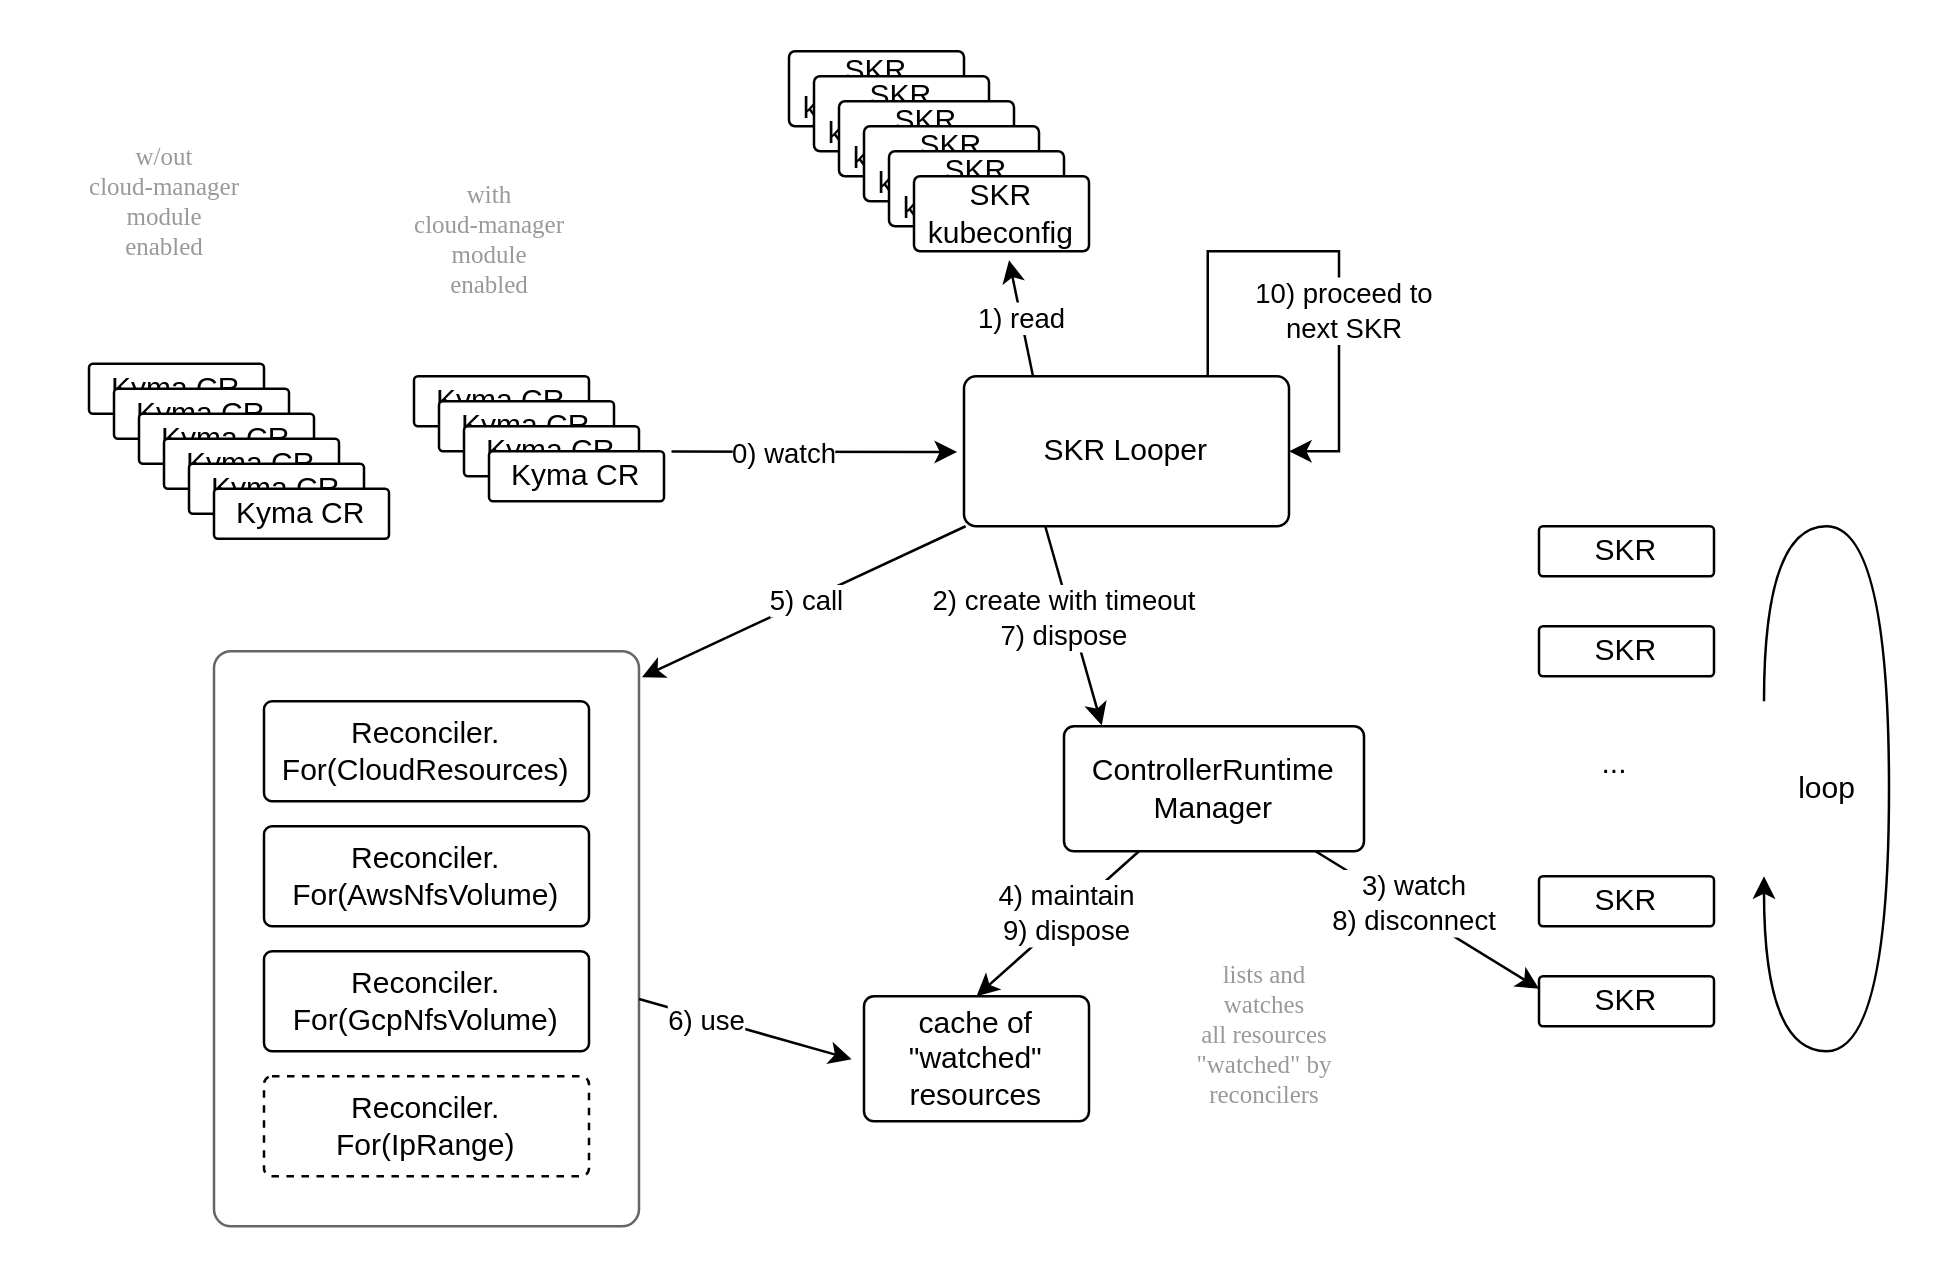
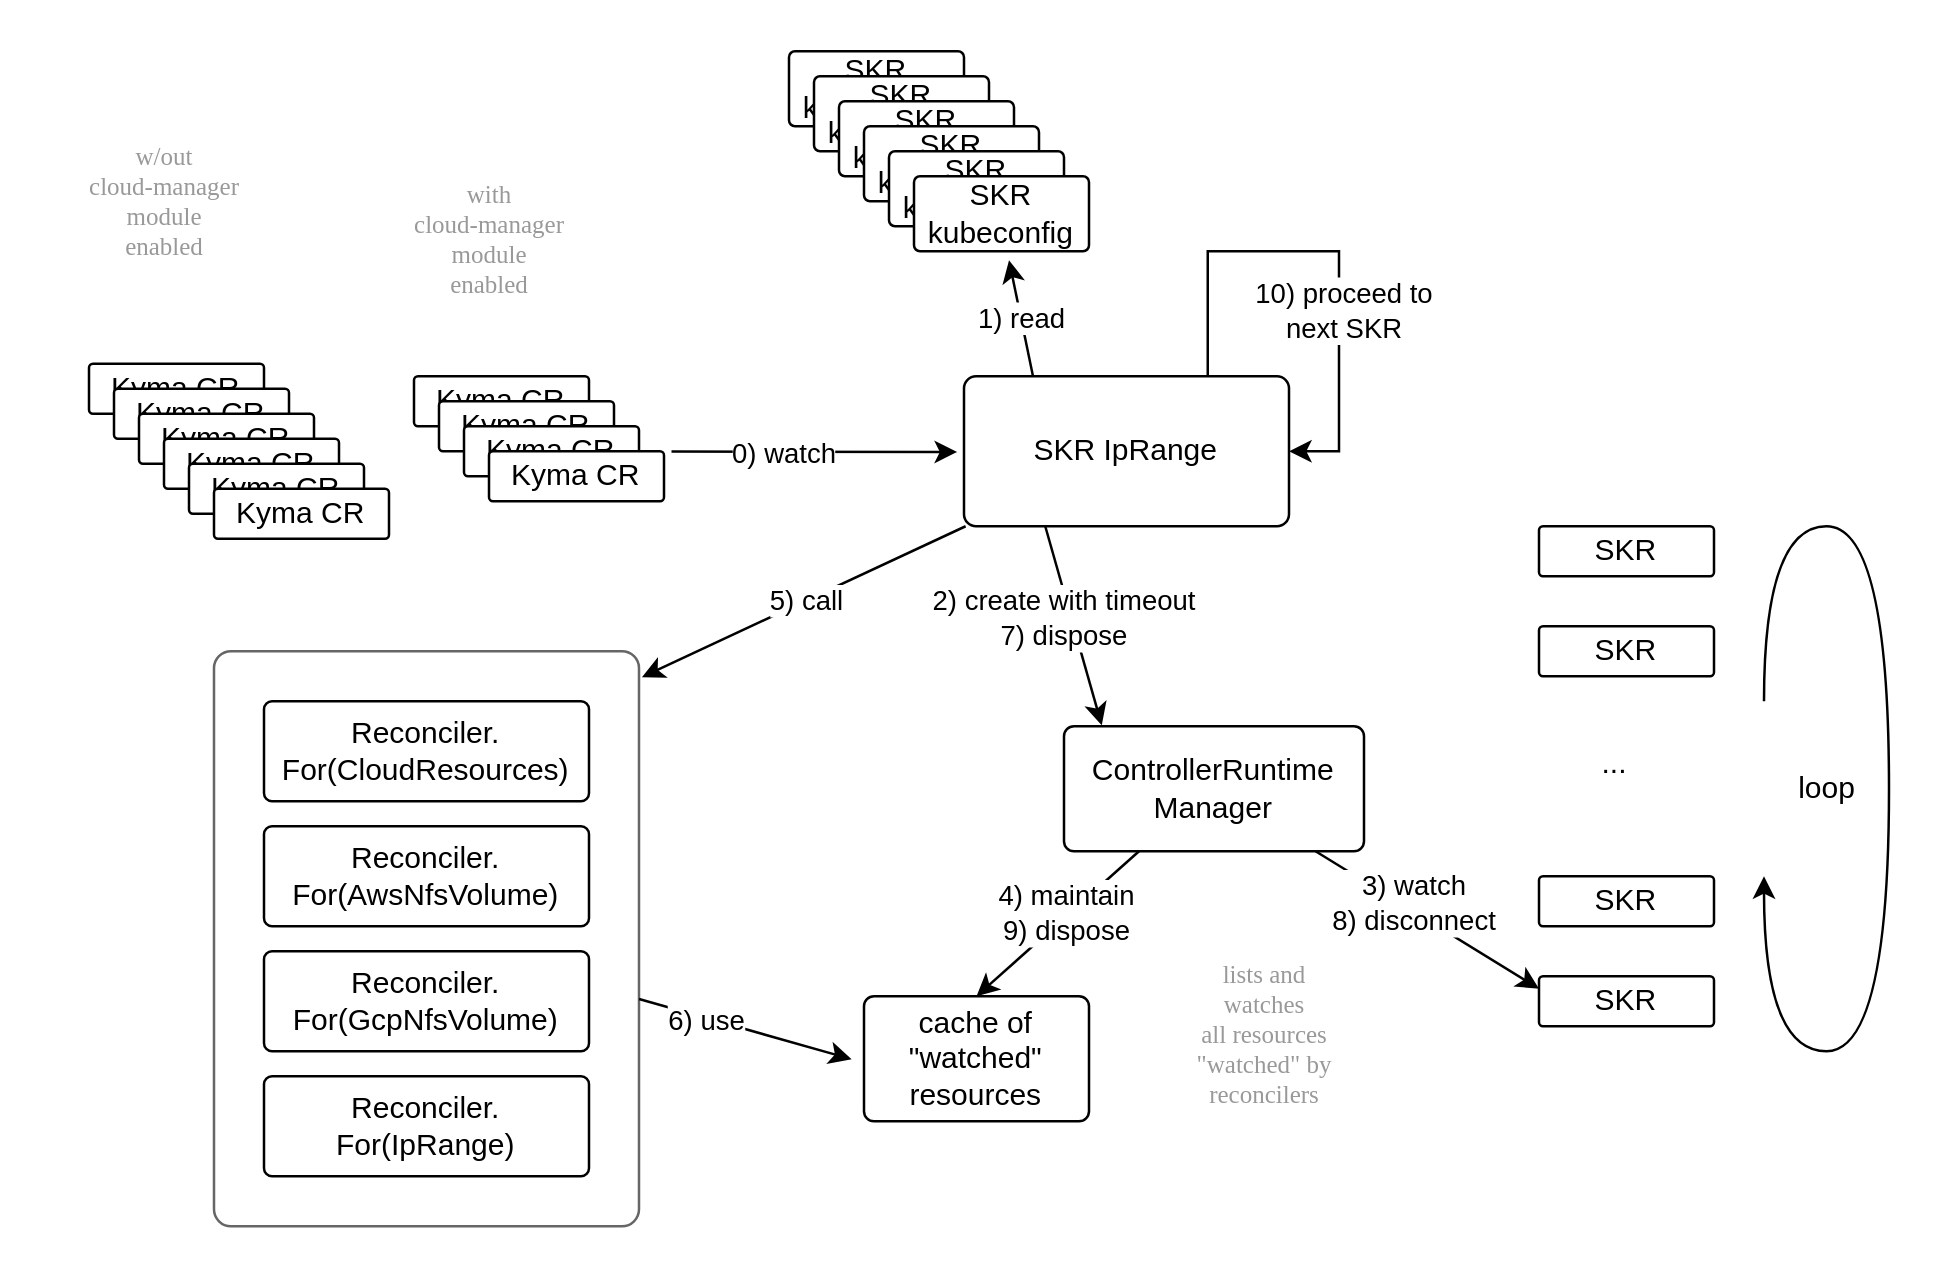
  <mxCell id="0" />
  <mxCell id="1" parent="0" />
  <mxCell id="2" style="rounded=0;orthogonalLoop=1;jettySize=auto;html=1;entryX=0.126;entryY=-0.007;entryDx=0;entryDy=0;exitX=0.25;exitY=1;exitDx=0;exitDy=0;entryPerimeter=0;" edge="1" parent="1" source="4" target="38"><mxGeometry relative="1" as="geometry" /></mxCell>
  <mxCell id="3" value="2) create with timeout&lt;br&gt;7) dispose" style="edgeLabel;html=1;align=center;verticalAlign=middle;resizable=0;points=[];" vertex="1" connectable="0" parent="2"><mxGeometry x="-0.114" y="-3" relative="1" as="geometry"><mxPoint as="offset" /></mxGeometry></mxCell>
- <mxCell id="4" value="SKR Looper" style="rounded=1;whiteSpace=wrap;html=1;align=center;verticalAlign=middle;spacingLeft=0;spacing=8;arcSize=8;" vertex="1" parent="1"><mxGeometry x="385" y="150" width="130" height="60" as="geometry" /></mxCell>
+ <mxCell id="4" value="SKR IpRange" style="rounded=1;whiteSpace=wrap;html=1;align=center;verticalAlign=middle;spacingLeft=0;spacing=8;arcSize=8;" vertex="1" parent="1"><mxGeometry x="385" y="150" width="130" height="60" as="geometry" /></mxCell>
  <mxCell id="5" value="Kyma CR" style="rounded=1;whiteSpace=wrap;html=1;align=center;verticalAlign=middle;spacingLeft=0;spacing=8;arcSize=8;" vertex="1" parent="1"><mxGeometry x="35" y="145" width="70" height="20" as="geometry" /></mxCell>
  <mxCell id="6" value="Kyma CR" style="rounded=1;whiteSpace=wrap;html=1;align=center;verticalAlign=middle;spacingLeft=0;spacing=8;arcSize=8;" vertex="1" parent="1"><mxGeometry x="45" y="155" width="70" height="20" as="geometry" /></mxCell>
  <mxCell id="7" value="Kyma CR" style="rounded=1;whiteSpace=wrap;html=1;align=center;verticalAlign=middle;spacingLeft=0;spacing=8;arcSize=8;" vertex="1" parent="1"><mxGeometry x="55" y="165" width="70" height="20" as="geometry" /></mxCell>
  <mxCell id="8" value="Kyma CR" style="rounded=1;whiteSpace=wrap;html=1;align=center;verticalAlign=middle;spacingLeft=0;spacing=8;arcSize=8;" vertex="1" parent="1"><mxGeometry x="65" y="175" width="70" height="20" as="geometry" /></mxCell>
  <mxCell id="9" value="Kyma CR" style="rounded=1;whiteSpace=wrap;html=1;align=center;verticalAlign=middle;spacingLeft=0;spacing=8;arcSize=8;" vertex="1" parent="1"><mxGeometry x="75" y="185" width="70" height="20" as="geometry" /></mxCell>
  <mxCell id="10" value="Kyma CR" style="rounded=1;whiteSpace=wrap;html=1;align=center;verticalAlign=middle;spacingLeft=0;spacing=8;arcSize=8;" vertex="1" parent="1"><mxGeometry x="85" y="195" width="70" height="20" as="geometry" /></mxCell>
  <mxCell id="11" value="Kyma CR" style="rounded=1;whiteSpace=wrap;html=1;align=center;verticalAlign=middle;spacingLeft=0;spacing=8;arcSize=8;" vertex="1" parent="1"><mxGeometry x="165" y="150" width="70" height="20" as="geometry" /></mxCell>
  <mxCell id="12" value="Kyma CR" style="rounded=1;whiteSpace=wrap;html=1;align=center;verticalAlign=middle;spacingLeft=0;spacing=8;arcSize=8;" vertex="1" parent="1"><mxGeometry x="175" y="160" width="70" height="20" as="geometry" /></mxCell>
  <mxCell id="13" value="Kyma CR" style="rounded=1;whiteSpace=wrap;html=1;align=center;verticalAlign=middle;spacingLeft=0;spacing=8;arcSize=8;" vertex="1" parent="1"><mxGeometry x="185" y="170" width="70" height="20" as="geometry" /></mxCell>
  <mxCell id="14" value="Kyma CR" style="rounded=1;whiteSpace=wrap;html=1;align=center;verticalAlign=middle;spacingLeft=0;spacing=8;arcSize=8;" vertex="1" parent="1"><mxGeometry x="195" y="180" width="70" height="20" as="geometry" /></mxCell>
  <mxCell id="15" value="" style="endArrow=classic;html=1;rounded=0;entryX=-0.021;entryY=0.505;entryDx=0;entryDy=0;entryPerimeter=0;exitX=1.043;exitY=0.006;exitDx=0;exitDy=0;exitPerimeter=0;" edge="1" parent="1" source="14" target="4"><mxGeometry width="50" height="50" relative="1" as="geometry"><mxPoint x="285" y="180" as="sourcePoint" /><mxPoint x="205" y="160" as="targetPoint" /></mxGeometry></mxCell>
  <mxCell id="16" value="0) watch" style="edgeLabel;html=1;align=center;verticalAlign=middle;resizable=0;points=[];" vertex="1" connectable="0" parent="15"><mxGeometry x="-0.527" relative="1" as="geometry"><mxPoint x="17" as="offset" /></mxGeometry></mxCell>
  <mxCell id="17" value="w/out &lt;br style=&quot;font-size: 10px;&quot;&gt;cloud-manager&lt;br style=&quot;font-size: 10px;&quot;&gt;module&lt;br style=&quot;font-size: 10px;&quot;&gt;enabled" style="text;html=1;align=center;verticalAlign=middle;resizable=0;points=[];autosize=1;fontColor=#999999;fontFamily=Comic Sans MS;fontSize=10;" vertex="1" parent="1"><mxGeometry x="20" y="50" width="90" height="60" as="geometry" /></mxCell>
  <mxCell id="18" value="with&lt;br style=&quot;font-size: 10px;&quot;&gt;cloud-manager&lt;br style=&quot;font-size: 10px;&quot;&gt;module&lt;br style=&quot;font-size: 10px;&quot;&gt;enabled" style="text;html=1;align=center;verticalAlign=middle;resizable=0;points=[];autosize=1;fontColor=#999999;fontFamily=Comic Sans MS;fontSize=10;" vertex="1" parent="1"><mxGeometry x="150" y="65" width="90" height="60" as="geometry" /></mxCell>
  <mxCell id="19" value="SKR&lt;br&gt;kubeconfig" style="rounded=1;whiteSpace=wrap;html=1;align=center;verticalAlign=middle;spacingLeft=0;spacing=8;arcSize=8;" vertex="1" parent="1"><mxGeometry x="315" y="20" width="70" height="30" as="geometry" /></mxCell>
  <mxCell id="20" value="SKR&lt;br&gt;kubeconfig" style="rounded=1;whiteSpace=wrap;html=1;align=center;verticalAlign=middle;spacingLeft=0;spacing=8;arcSize=8;" vertex="1" parent="1"><mxGeometry x="325" y="30" width="70" height="30" as="geometry" /></mxCell>
  <mxCell id="21" value="SKR&lt;br&gt;kubeconfig" style="rounded=1;whiteSpace=wrap;html=1;align=center;verticalAlign=middle;spacingLeft=0;spacing=8;arcSize=8;" vertex="1" parent="1"><mxGeometry x="335" y="40" width="70" height="30" as="geometry" /></mxCell>
  <mxCell id="22" value="SKR&lt;br&gt;kubeconfig" style="rounded=1;whiteSpace=wrap;html=1;align=center;verticalAlign=middle;spacingLeft=0;spacing=8;arcSize=8;" vertex="1" parent="1"><mxGeometry x="345" y="50" width="70" height="30" as="geometry" /></mxCell>
  <mxCell id="23" value="SKR&lt;br&gt;kubeconfig" style="rounded=1;whiteSpace=wrap;html=1;align=center;verticalAlign=middle;spacingLeft=0;spacing=8;arcSize=8;" vertex="1" parent="1"><mxGeometry x="355" y="60" width="70" height="30" as="geometry" /></mxCell>
  <mxCell id="24" value="SKR&lt;br&gt;kubeconfig" style="rounded=1;whiteSpace=wrap;html=1;align=center;verticalAlign=middle;spacingLeft=0;spacing=8;arcSize=8;" vertex="1" parent="1"><mxGeometry x="365" y="70" width="70" height="30" as="geometry" /></mxCell>
  <mxCell id="25" style="rounded=0;orthogonalLoop=1;jettySize=auto;html=1;entryX=0.543;entryY=1.119;entryDx=0;entryDy=0;entryPerimeter=0;exitX=0.212;exitY=-0.004;exitDx=0;exitDy=0;exitPerimeter=0;" edge="1" parent="1" source="4" target="24"><mxGeometry relative="1" as="geometry" /></mxCell>
  <mxCell id="26" value="1) read" style="edgeLabel;html=1;align=center;verticalAlign=middle;resizable=0;points=[];" vertex="1" connectable="0" parent="25"><mxGeometry x="0.018" relative="1" as="geometry"><mxPoint as="offset" /></mxGeometry></mxCell>
  <mxCell id="27" value="" style="rounded=1;whiteSpace=wrap;html=1;align=center;verticalAlign=middle;spacingLeft=0;spacing=8;arcSize=4;strokeColor=#666666;" vertex="1" parent="1"><mxGeometry x="85" y="260" width="170" height="230" as="geometry" /></mxCell>
  <mxCell id="28" value="Reconciler.&lt;br&gt;For(CloudResources)" style="rounded=1;whiteSpace=wrap;html=1;align=center;verticalAlign=middle;spacingLeft=0;spacing=8;arcSize=8;" vertex="1" parent="1"><mxGeometry x="105" y="280" width="130" height="40" as="geometry" /></mxCell>
  <mxCell id="29" value="Reconciler.&lt;br&gt;For(AwsNfsVolume)" style="rounded=1;whiteSpace=wrap;html=1;align=center;verticalAlign=middle;spacingLeft=0;spacing=8;arcSize=8;" vertex="1" parent="1"><mxGeometry x="105" y="330" width="130" height="40" as="geometry" /></mxCell>
  <mxCell id="30" value="Reconciler.&lt;br&gt;For(GcpNfsVolume)" style="rounded=1;whiteSpace=wrap;html=1;align=center;verticalAlign=middle;spacingLeft=0;spacing=8;arcSize=8;" vertex="1" parent="1"><mxGeometry x="105" y="380" width="130" height="40" as="geometry" /></mxCell>
- <mxCell id="31" value="Reconciler.&lt;br&gt;For(IpRange)" style="rounded=1;whiteSpace=wrap;html=1;align=center;verticalAlign=middle;spacingLeft=0;spacing=8;arcSize=8;dashed=1;" vertex="1" parent="1"><mxGeometry x="105" y="430" width="130" height="40" as="geometry" /></mxCell>
+ <mxCell id="31" value="Reconciler.&lt;br&gt;For(IpRange)" style="rounded=1;whiteSpace=wrap;html=1;align=center;verticalAlign=middle;spacingLeft=0;spacing=8;arcSize=8;" vertex="1" parent="1"><mxGeometry x="105" y="430" width="130" height="40" as="geometry" /></mxCell>
  <mxCell id="32" style="rounded=0;orthogonalLoop=1;jettySize=auto;html=1;entryX=1.007;entryY=0.045;entryDx=0;entryDy=0;entryPerimeter=0;" edge="1" parent="1" source="4" target="27"><mxGeometry relative="1" as="geometry" /></mxCell>
  <mxCell id="33" value="5) call" style="edgeLabel;html=1;align=center;verticalAlign=middle;resizable=0;points=[];" vertex="1" connectable="0" parent="32"><mxGeometry x="0.001" relative="1" as="geometry"><mxPoint as="offset" /></mxGeometry></mxCell>
  <mxCell id="34" style="rounded=0;orthogonalLoop=1;jettySize=auto;html=1;entryX=0;entryY=0.25;entryDx=0;entryDy=0;" edge="1" parent="1" source="38" target="39"><mxGeometry relative="1" as="geometry" /></mxCell>
  <mxCell id="35" value="3) watch&lt;br&gt;8) disconnect" style="edgeLabel;html=1;align=center;verticalAlign=middle;resizable=0;points=[];" vertex="1" connectable="0" parent="34"><mxGeometry x="-0.341" y="-1" relative="1" as="geometry"><mxPoint x="10" y="1" as="offset" /></mxGeometry></mxCell>
  <mxCell id="36" style="rounded=0;orthogonalLoop=1;jettySize=auto;html=1;entryX=0.5;entryY=0;entryDx=0;entryDy=0;exitX=0.25;exitY=1;exitDx=0;exitDy=0;" edge="1" parent="1" source="38" target="47"><mxGeometry relative="1" as="geometry" /></mxCell>
  <mxCell id="37" value="4) maintain&lt;br&gt;9) dispose" style="edgeLabel;html=1;align=center;verticalAlign=middle;resizable=0;points=[];" vertex="1" connectable="0" parent="36"><mxGeometry x="-0.138" y="-1" relative="1" as="geometry"><mxPoint as="offset" /></mxGeometry></mxCell>
  <mxCell id="38" value="ControllerRuntime&lt;br&gt;Manager" style="rounded=1;whiteSpace=wrap;html=1;align=center;verticalAlign=middle;spacingLeft=0;spacing=8;arcSize=8;" vertex="1" parent="1"><mxGeometry x="425" y="290" width="120" height="50" as="geometry" /></mxCell>
  <mxCell id="39" value="SKR" style="rounded=1;whiteSpace=wrap;html=1;align=center;verticalAlign=middle;spacingLeft=0;spacing=8;arcSize=8;" vertex="1" parent="1"><mxGeometry x="615" y="390" width="70" height="20" as="geometry" /></mxCell>
  <mxCell id="40" value="SKR" style="rounded=1;whiteSpace=wrap;html=1;align=center;verticalAlign=middle;spacingLeft=0;spacing=8;arcSize=8;" vertex="1" parent="1"><mxGeometry x="615" y="350" width="70" height="20" as="geometry" /></mxCell>
  <mxCell id="41" value="SKR" style="rounded=1;whiteSpace=wrap;html=1;align=center;verticalAlign=middle;spacingLeft=0;spacing=8;arcSize=8;" vertex="1" parent="1"><mxGeometry x="615" y="250" width="70" height="20" as="geometry" /></mxCell>
  <mxCell id="42" value="SKR" style="rounded=1;whiteSpace=wrap;html=1;align=center;verticalAlign=middle;spacingLeft=0;spacing=8;arcSize=8;" vertex="1" parent="1"><mxGeometry x="615" y="210" width="70" height="20" as="geometry" /></mxCell>
  <mxCell id="43" value="..." style="text;html=1;align=center;verticalAlign=middle;resizable=0;points=[];autosize=1;strokeColor=none;fillColor=none;" vertex="1" parent="1"><mxGeometry x="630" y="290" width="30" height="30" as="geometry" /></mxCell>
  <mxCell id="44" value="" style="endArrow=classic;html=1;rounded=0;edgeStyle=orthogonalEdgeStyle;curved=1;" edge="1" parent="1"><mxGeometry width="50" height="50" relative="1" as="geometry"><mxPoint x="705" y="280" as="sourcePoint" /><mxPoint x="705" y="350" as="targetPoint" /><Array as="points"><mxPoint x="705" y="210" /><mxPoint x="755" y="210" /><mxPoint x="755" y="420" /><mxPoint x="705" y="420" /></Array></mxGeometry></mxCell>
  <mxCell id="45" value="loop" style="text;html=1;align=center;verticalAlign=middle;resizable=0;points=[];autosize=1;strokeColor=none;fillColor=none;" vertex="1" parent="1"><mxGeometry x="705" y="300" width="50" height="30" as="geometry" /></mxCell>
  <mxCell id="46" value="lists and&lt;br style=&quot;font-size: 10px;&quot;&gt;watches&lt;br style=&quot;font-size: 10px;&quot;&gt;all resources&lt;br style=&quot;font-size: 10px;&quot;&gt;&quot;watched&quot; by&lt;br style=&quot;font-size: 10px;&quot;&gt;reconcilers" style="text;html=1;align=center;verticalAlign=middle;resizable=0;points=[];autosize=1;strokeColor=none;fillColor=none;fontColor=#999999;fontFamily=Comic Sans MS;fontSize=10;" vertex="1" parent="1"><mxGeometry x="460" y="378" width="90" height="70" as="geometry" /></mxCell>
  <mxCell id="47" value="cache of&lt;br&gt;&quot;watched&quot;&lt;div&gt;resources&lt;/div&gt;" style="rounded=1;whiteSpace=wrap;html=1;align=center;verticalAlign=middle;spacingLeft=0;spacing=8;arcSize=8;" vertex="1" parent="1"><mxGeometry x="345" y="398" width="90" height="50" as="geometry" /></mxCell>
  <mxCell id="48" style="rounded=0;orthogonalLoop=1;jettySize=auto;html=1;entryX=-0.055;entryY=0.504;entryDx=0;entryDy=0;entryPerimeter=0;" edge="1" parent="1" source="27" target="47"><mxGeometry relative="1" as="geometry" /></mxCell>
  <mxCell id="49" value="6) use" style="edgeLabel;html=1;align=center;verticalAlign=middle;resizable=0;points=[];" vertex="1" connectable="0" parent="48"><mxGeometry x="-0.373" y="-1" relative="1" as="geometry"><mxPoint as="offset" /></mxGeometry></mxCell>
  <mxCell id="50" style="edgeStyle=orthogonalEdgeStyle;rounded=0;orthogonalLoop=1;jettySize=auto;html=1;entryX=1;entryY=0.5;entryDx=0;entryDy=0;exitX=0.75;exitY=0;exitDx=0;exitDy=0;" edge="1" parent="1" source="4" target="4"><mxGeometry relative="1" as="geometry"><Array as="points"><mxPoint x="483" y="100" /><mxPoint x="535" y="100" /><mxPoint x="535" y="180" /></Array></mxGeometry></mxCell>
  <mxCell id="51" value="10) proceed to&lt;br&gt;next SKR" style="edgeLabel;html=1;align=center;verticalAlign=middle;resizable=0;points=[];" vertex="1" connectable="0" parent="50"><mxGeometry x="0.241" y="1" relative="1" as="geometry"><mxPoint as="offset" /></mxGeometry></mxCell>
